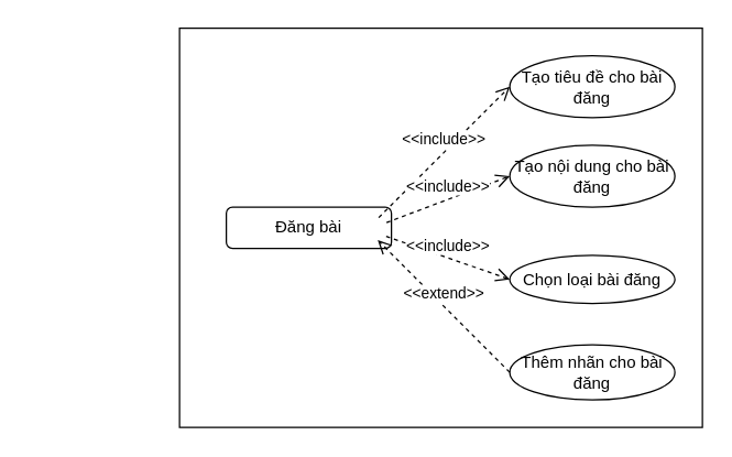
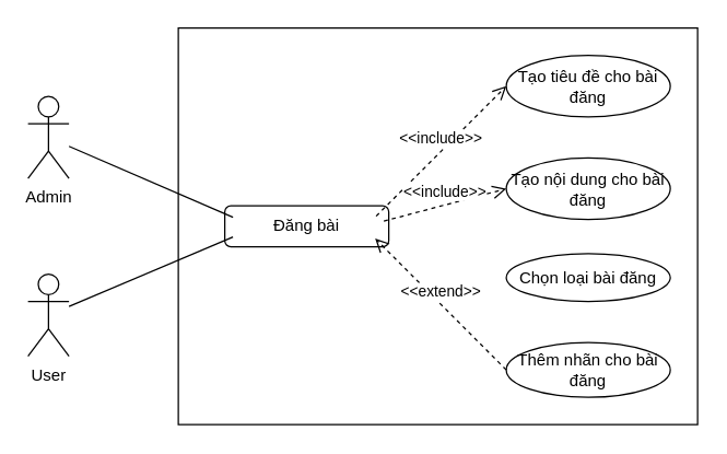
  <mxCell id="0" />
  <mxCell id="1" parent="0" />
  <mxCell id="2" value="" style="rounded=0;whiteSpace=wrap;html=1;" vertex="1" parent="1"><mxGeometry x="130" y="20" width="380" height="290" as="geometry" /></mxCell>
+ <mxCell id="3" value="User" style="shape=umlActor;verticalLabelPosition=bottom;verticalAlign=top;html=1;outlineConnect=0;" vertex="1" parent="1"><mxGeometry x="20" y="200" width="30" height="60" as="geometry" /></mxCell>
+ <mxCell id="4" value="Admin" style="shape=umlActor;verticalLabelPosition=bottom;verticalAlign=top;html=1;outlineConnect=0;" vertex="1" parent="1"><mxGeometry x="20" y="70" width="30" height="60" as="geometry" /></mxCell>
  <mxCell id="5" value="Đăng bài" style="whiteSpace=wrap;html=1;rounded=1;" vertex="1" parent="1"><mxGeometry x="164" y="150" width="120" height="30" as="geometry" /></mxCell>
  <mxCell id="6" value="Tạo tiêu đề cho bài đăng" style="ellipse;whiteSpace=wrap;html=1;" vertex="1" parent="1"><mxGeometry x="370" y="40" width="120" height="45" as="geometry" /></mxCell>
+ <mxCell id="7" value="" style="endArrow=none;html=1;entryX=0.05;entryY=0.28;entryDx=0;entryDy=0;entryPerimeter=0;" edge="1" parent="1" source="4" target="5"><mxGeometry width="50" height="50" relative="1" as="geometry"><mxPoint x="260" y="300" as="sourcePoint" /><mxPoint x="310" y="250" as="targetPoint" /></mxGeometry></mxCell>
+ <mxCell id="8" value="" style="endArrow=none;html=1;entryX=0.05;entryY=0.76;entryDx=0;entryDy=0;entryPerimeter=0;" edge="1" parent="1" source="3" target="5"><mxGeometry width="50" height="50" relative="1" as="geometry"><mxPoint x="260" y="300" as="sourcePoint" /><mxPoint x="310" y="250" as="targetPoint" /></mxGeometry></mxCell>
  <mxCell id="9" value="&amp;lt;&amp;lt;include&amp;gt;&amp;gt;" style="html=1;verticalAlign=bottom;endArrow=open;dashed=1;endSize=8;exitX=0.923;exitY=0.253;exitDx=0;exitDy=0;entryX=0;entryY=0.5;entryDx=0;entryDy=0;exitPerimeter=0;" edge="1" parent="1" source="5" target="6"><mxGeometry relative="1" as="geometry"><mxPoint x="320" y="270" as="sourcePoint" /><mxPoint x="240" y="270" as="targetPoint" /></mxGeometry></mxCell>
- <mxCell id="10" value="Tạo nội dung cho bài đăng" style="ellipse;whiteSpace=wrap;html=1;" vertex="1" parent="1"><mxGeometry x="370" y="105" width="120" height="45" as="geometry" /></mxCell>
+ <mxCell id="10" value="Tạo nội dung cho bài đăng" style="ellipse;whiteSpace=wrap;html=1;" vertex="1" parent="1"><mxGeometry x="370" y="115" width="120" height="45" as="geometry" /></mxCell>
  <mxCell id="11" value="Chọn loại bài đăng" style="ellipse;whiteSpace=wrap;html=1;" vertex="1" parent="1"><mxGeometry x="370" y="185" width="120" height="35" as="geometry" /></mxCell>
  <mxCell id="12" value="Thêm nhãn cho bài đăng" style="ellipse;whiteSpace=wrap;html=1;" vertex="1" parent="1"><mxGeometry x="370" y="250" width="120" height="40" as="geometry" /></mxCell>
  <mxCell id="13" value="&amp;lt;&amp;lt;include&amp;gt;&amp;gt;" style="html=1;verticalAlign=bottom;endArrow=open;dashed=1;endSize=8;entryX=0;entryY=0.5;entryDx=0;entryDy=0;exitX=0.97;exitY=0.373;exitDx=0;exitDy=0;exitPerimeter=0;" edge="1" parent="1" source="5" target="10"><mxGeometry relative="1" as="geometry"><mxPoint x="550" y="230" as="sourcePoint" /><mxPoint x="380" y="72.5" as="targetPoint" /></mxGeometry></mxCell>
- <mxCell id="14" value="&amp;lt;&amp;lt;include&amp;gt;&amp;gt;" style="html=1;verticalAlign=bottom;endArrow=open;dashed=1;endSize=8;entryX=0;entryY=0.5;entryDx=0;entryDy=0;exitX=0.968;exitY=0.706;exitDx=0;exitDy=0;exitPerimeter=0;" edge="1" parent="1" source="5" target="11"><mxGeometry relative="1" as="geometry"><mxPoint x="286.4" y="181.19" as="sourcePoint" /><mxPoint x="380" y="147.5" as="targetPoint" /></mxGeometry></mxCell>
  <mxCell id="15" value="&amp;lt;&amp;lt;extend&amp;gt;&amp;gt;" style="html=1;verticalAlign=bottom;endArrow=open;dashed=1;endSize=8;entryX=0.917;entryY=0.798;entryDx=0;entryDy=0;exitX=0;exitY=0.5;exitDx=0;exitDy=0;entryPerimeter=0;" edge="1" parent="1" source="12" target="5"><mxGeometry relative="1" as="geometry"><mxPoint x="296.4" y="191.19" as="sourcePoint" /><mxPoint x="390" y="157.5" as="targetPoint" /></mxGeometry></mxCell>
